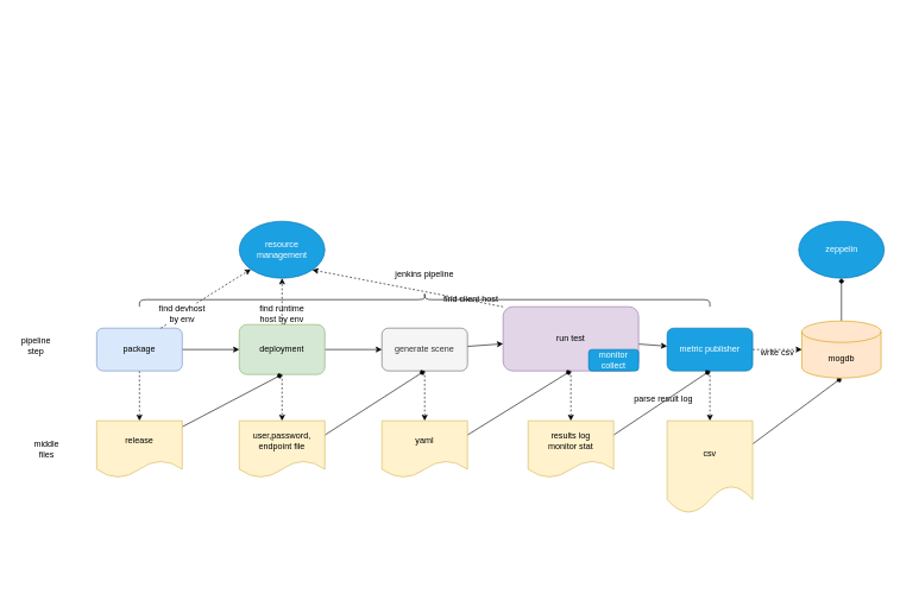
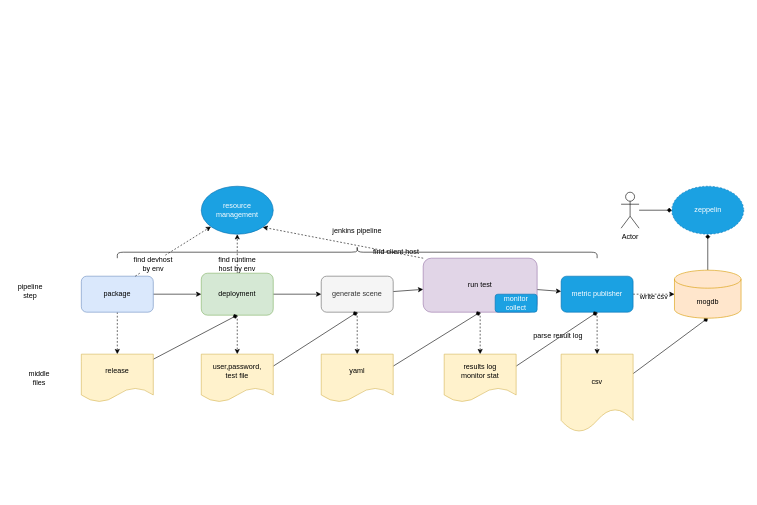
  <mxCell id="0" />
  <mxCell id="1" parent="0" />
  <mxCell id="2" value="" style="edgeStyle=none;rounded=0;orthogonalLoop=1;jettySize=auto;html=1;" edge="1" parent="1" source="5" target="9"><mxGeometry relative="1" as="geometry" /></mxCell>
  <mxCell id="3" value="" style="edgeStyle=none;rounded=0;orthogonalLoop=1;jettySize=auto;html=1;dashed=1;" edge="1" parent="1" source="5" target="21"><mxGeometry relative="1" as="geometry"><mxPoint x="195" y="600" as="targetPoint" /></mxGeometry></mxCell>
  <mxCell id="4" style="edgeStyle=none;rounded=0;orthogonalLoop=1;jettySize=auto;html=1;exitX=0.75;exitY=0;exitDx=0;exitDy=0;dashed=1;startArrow=none;startFill=0;endArrow=classic;endFill=1;" edge="1" parent="1" source="41" target="39"><mxGeometry relative="1" as="geometry" /></mxCell>
  <mxCell id="5" value="package" style="rounded=1;whiteSpace=wrap;html=1;fillColor=#dae8fc;strokeColor=#6c8ebf;" vertex="1" parent="1"><mxGeometry x="135" y="460" width="120" height="60" as="geometry" /></mxCell>
  <mxCell id="6" value="" style="edgeStyle=none;rounded=0;orthogonalLoop=1;jettySize=auto;html=1;" edge="1" parent="1" source="9" target="12"><mxGeometry relative="1" as="geometry" /></mxCell>
  <mxCell id="7" value="" style="edgeStyle=none;rounded=0;orthogonalLoop=1;jettySize=auto;html=1;dashed=1;" edge="1" parent="1" source="9" target="23"><mxGeometry relative="1" as="geometry" /></mxCell>
  <mxCell id="8" style="edgeStyle=none;rounded=0;orthogonalLoop=1;jettySize=auto;html=1;entryX=0.5;entryY=1;entryDx=0;entryDy=0;dashed=1;startArrow=none;startFill=0;endArrow=classic;endFill=1;" edge="1" parent="1" source="9" target="39"><mxGeometry relative="1" as="geometry" /></mxCell>
  <mxCell id="9" value="deployment" style="whiteSpace=wrap;html=1;rounded=1;fillColor=#d5e8d4;strokeColor=#82b366;" vertex="1" parent="1"><mxGeometry x="335" y="455" width="120" height="70" as="geometry" /></mxCell>
  <mxCell id="10" value="" style="edgeStyle=none;rounded=0;orthogonalLoop=1;jettySize=auto;html=1;" edge="1" parent="1" source="12" target="16"><mxGeometry relative="1" as="geometry" /></mxCell>
  <mxCell id="11" value="" style="edgeStyle=none;rounded=0;orthogonalLoop=1;jettySize=auto;html=1;dashed=1;" edge="1" parent="1" source="12" target="25"><mxGeometry relative="1" as="geometry" /></mxCell>
  <mxCell id="12" value="generate scene" style="whiteSpace=wrap;html=1;rounded=1;fillColor=#f5f5f5;fontColor=#333333;strokeColor=#666666;" vertex="1" parent="1"><mxGeometry x="535" y="460" width="120" height="60" as="geometry" /></mxCell>
  <mxCell id="13" value="" style="edgeStyle=none;rounded=0;orthogonalLoop=1;jettySize=auto;html=1;" edge="1" parent="1" source="16" target="19"><mxGeometry relative="1" as="geometry" /></mxCell>
  <mxCell id="14" value="" style="edgeStyle=none;rounded=0;orthogonalLoop=1;jettySize=auto;html=1;dashed=1;" edge="1" parent="1" source="16" target="27"><mxGeometry relative="1" as="geometry" /></mxCell>
  <mxCell id="15" style="edgeStyle=none;rounded=0;orthogonalLoop=1;jettySize=auto;html=1;exitX=0;exitY=0;exitDx=0;exitDy=0;entryX=1;entryY=1;entryDx=0;entryDy=0;dashed=1;startArrow=none;startFill=0;endArrow=classic;endFill=1;" edge="1" parent="1" source="16" target="39"><mxGeometry relative="1" as="geometry" /></mxCell>
  <mxCell id="16" value="run test" style="whiteSpace=wrap;html=1;rounded=1;fillColor=#e1d5e7;strokeColor=#9673a6;" vertex="1" parent="1"><mxGeometry x="705" y="430" width="190" height="90" as="geometry" /></mxCell>
  <mxCell id="17" value="" style="edgeStyle=none;rounded=0;orthogonalLoop=1;jettySize=auto;html=1;startArrow=none;startFill=0;endArrow=classic;endFill=1;dashed=1;" edge="1" parent="1" source="19" target="29"><mxGeometry relative="1" as="geometry" /></mxCell>
  <mxCell id="18" style="edgeStyle=none;rounded=0;orthogonalLoop=1;jettySize=auto;html=1;exitX=1;exitY=0.5;exitDx=0;exitDy=0;entryX=0;entryY=0.5;entryDx=0;entryDy=0;entryPerimeter=0;dashed=1;startArrow=none;startFill=0;endArrow=classic;endFill=1;" edge="1" parent="1" source="19" target="31"><mxGeometry relative="1" as="geometry" /></mxCell>
  <mxCell id="19" value="metric publisher" style="whiteSpace=wrap;html=1;rounded=1;fillColor=#1ba1e2;fontColor=#ffffff;strokeColor=#006EAF;" vertex="1" parent="1"><mxGeometry x="935" y="460" width="120" height="60" as="geometry" /></mxCell>
  <mxCell id="20" style="edgeStyle=none;rounded=0;orthogonalLoop=1;jettySize=auto;html=1;entryX=0.5;entryY=1;entryDx=0;entryDy=0;startArrow=none;startFill=0;endArrow=diamond;endFill=1;" edge="1" parent="1" source="21" target="9"><mxGeometry relative="1" as="geometry" /></mxCell>
  <mxCell id="21" value="release" style="shape=document;whiteSpace=wrap;html=1;boundedLbl=1;fillColor=#fff2cc;strokeColor=#d6b656;" vertex="1" parent="1"><mxGeometry x="135" y="590" width="120" height="80" as="geometry" /></mxCell>
  <mxCell id="22" style="edgeStyle=none;rounded=0;orthogonalLoop=1;jettySize=auto;html=1;exitX=1;exitY=0.25;exitDx=0;exitDy=0;entryX=0.5;entryY=1;entryDx=0;entryDy=0;startArrow=none;startFill=0;endArrow=diamond;endFill=1;" edge="1" parent="1" source="23" target="12"><mxGeometry relative="1" as="geometry" /></mxCell>
- <mxCell id="23" value="user,password,&lt;br&gt;endpoint file" style="shape=document;whiteSpace=wrap;html=1;boundedLbl=1;rounded=1;fillColor=#fff2cc;strokeColor=#d6b656;" vertex="1" parent="1"><mxGeometry x="335" y="590" width="120" height="80" as="geometry" /></mxCell>
+ <mxCell id="23" value="user,password,&lt;br&gt;test file" style="shape=document;whiteSpace=wrap;html=1;boundedLbl=1;rounded=1;fillColor=#fff2cc;strokeColor=#d6b656;" vertex="1" parent="1"><mxGeometry x="335" y="590" width="120" height="80" as="geometry" /></mxCell>
  <mxCell id="24" style="edgeStyle=none;rounded=0;orthogonalLoop=1;jettySize=auto;html=1;exitX=1;exitY=0.25;exitDx=0;exitDy=0;entryX=0.5;entryY=1;entryDx=0;entryDy=0;startArrow=none;startFill=0;endArrow=diamond;endFill=1;" edge="1" parent="1" source="25" target="16"><mxGeometry relative="1" as="geometry" /></mxCell>
  <mxCell id="25" value="yaml" style="shape=document;whiteSpace=wrap;html=1;boundedLbl=1;rounded=1;fillColor=#fff2cc;strokeColor=#d6b656;" vertex="1" parent="1"><mxGeometry x="535" y="590" width="120" height="80" as="geometry" /></mxCell>
  <mxCell id="26" style="edgeStyle=none;rounded=0;orthogonalLoop=1;jettySize=auto;html=1;exitX=1;exitY=0.25;exitDx=0;exitDy=0;entryX=0.5;entryY=1;entryDx=0;entryDy=0;startArrow=none;startFill=0;endArrow=diamond;endFill=1;" edge="1" parent="1" source="27" target="19"><mxGeometry relative="1" as="geometry" /></mxCell>
  <mxCell id="27" value="results log&lt;br&gt;monitor stat" style="shape=document;whiteSpace=wrap;html=1;boundedLbl=1;rounded=1;fillColor=#fff2cc;strokeColor=#d6b656;" vertex="1" parent="1"><mxGeometry x="740" y="590" width="120" height="80" as="geometry" /></mxCell>
  <mxCell id="28" style="edgeStyle=none;rounded=0;orthogonalLoop=1;jettySize=auto;html=1;exitX=1;exitY=0.25;exitDx=0;exitDy=0;entryX=0.5;entryY=1;entryDx=0;entryDy=0;entryPerimeter=0;startArrow=none;startFill=0;endArrow=diamond;endFill=1;" edge="1" parent="1" source="29" target="31"><mxGeometry relative="1" as="geometry" /></mxCell>
  <mxCell id="29" value="csv" style="shape=document;whiteSpace=wrap;html=1;boundedLbl=1;rounded=1;fillColor=#fff2cc;strokeColor=#d6b656;" vertex="1" parent="1"><mxGeometry x="935" y="590" width="120" height="130" as="geometry" /></mxCell>
  <mxCell id="30" value="" style="edgeStyle=none;rounded=0;orthogonalLoop=1;jettySize=auto;html=1;startArrow=none;startFill=0;endArrow=diamond;endFill=1;" edge="1" parent="1" source="31" target="32"><mxGeometry relative="1" as="geometry" /></mxCell>
  <mxCell id="31" value="mogdb" style="shape=cylinder3;whiteSpace=wrap;html=1;boundedLbl=1;backgroundOutline=1;size=15;fillColor=#ffe6cc;strokeColor=#d79b00;" vertex="1" parent="1"><mxGeometry x="1124" y="450" width="111" height="80" as="geometry" /></mxCell>
- <mxCell id="32" value="zeppelin" style="ellipse;whiteSpace=wrap;html=1;fillColor=#1ba1e2;fontColor=#ffffff;strokeColor=#006EAF;" vertex="1" parent="1"><mxGeometry x="1119.5" y="310" width="120" height="80" as="geometry" /></mxCell>
+ <mxCell id="32" value="zeppelin" style="ellipse;whiteSpace=wrap;html=1;fillColor=#1ba1e2;fontColor=#ffffff;strokeColor=#006EAF;dashed=1;" vertex="1" parent="1"><mxGeometry x="1119.5" y="310" width="120" height="80" as="geometry" /></mxCell>
+ <mxCell id="33" value="" style="edgeStyle=none;rounded=0;orthogonalLoop=1;jettySize=auto;html=1;startArrow=none;startFill=0;endArrow=diamond;endFill=1;" edge="1" parent="1" source="34" target="32"><mxGeometry relative="1" as="geometry" /></mxCell>
+ <mxCell id="34" value="Actor" style="shape=umlActor;verticalLabelPosition=bottom;verticalAlign=top;html=1;outlineConnect=0;gradientColor=none;" vertex="1" parent="1"><mxGeometry x="1035" y="320" width="30" height="60" as="geometry" /></mxCell>
  <mxCell id="35" value="" style="shape=curlyBracket;whiteSpace=wrap;html=1;rounded=1;gradientColor=none;rotation=90;" vertex="1" parent="1"><mxGeometry x="585" y="20" width="20" height="800" as="geometry" /></mxCell>
  <mxCell id="36" value="jenkins pipeline" style="text;html=1;strokeColor=none;fillColor=none;align=center;verticalAlign=middle;whiteSpace=wrap;rounded=0;" vertex="1" parent="1"><mxGeometry x="515" y="370" width="160" height="30" as="geometry" /></mxCell>
  <mxCell id="37" value="pipeline step" style="text;html=1;strokeColor=none;fillColor=none;align=center;verticalAlign=middle;whiteSpace=wrap;rounded=0;" vertex="1" parent="1"><mxGeometry x="20" y="470" width="60" height="30" as="geometry" /></mxCell>
  <mxCell id="38" value="middle files" style="text;html=1;strokeColor=none;fillColor=none;align=center;verticalAlign=middle;whiteSpace=wrap;rounded=0;" vertex="1" parent="1"><mxGeometry x="35" y="615" width="60" height="30" as="geometry" /></mxCell>
  <mxCell id="39" value="resource management" style="ellipse;whiteSpace=wrap;html=1;fillColor=#1ba1e2;fontColor=#ffffff;strokeColor=#006EAF;" vertex="1" parent="1"><mxGeometry x="335" y="310" width="120" height="80" as="geometry" /></mxCell>
  <mxCell id="40" value="find runtime host by env" style="text;html=1;strokeColor=none;fillColor=none;align=center;verticalAlign=middle;whiteSpace=wrap;rounded=0;" vertex="1" parent="1"><mxGeometry x="350" y="425" width="90" height="30" as="geometry" /></mxCell>
  <mxCell id="41" value="find devhost by env" style="text;html=1;strokeColor=none;fillColor=none;align=center;verticalAlign=middle;whiteSpace=wrap;rounded=0;" vertex="1" parent="1"><mxGeometry x="215" y="425" width="80" height="30" as="geometry" /></mxCell>
  <mxCell id="42" value="" style="edgeStyle=none;rounded=0;orthogonalLoop=1;jettySize=auto;html=1;exitX=0.75;exitY=0;exitDx=0;exitDy=0;dashed=1;startArrow=none;startFill=0;endArrow=none;endFill=1;" edge="1" parent="1" source="5" target="41"><mxGeometry relative="1" as="geometry"><mxPoint x="225" y="460" as="sourcePoint" /><mxPoint x="351.945" y="377.859" as="targetPoint" /></mxGeometry></mxCell>
  <mxCell id="43" value="find client host" style="text;html=1;strokeColor=none;fillColor=none;align=center;verticalAlign=middle;whiteSpace=wrap;rounded=0;" vertex="1" parent="1"><mxGeometry x="615" y="405" width="90" height="30" as="geometry" /></mxCell>
  <mxCell id="44" value="parse result log" style="text;html=1;strokeColor=none;fillColor=none;align=center;verticalAlign=middle;whiteSpace=wrap;rounded=0;" vertex="1" parent="1"><mxGeometry x="885" y="544" width="90" height="30" as="geometry" /></mxCell>
  <mxCell id="45" value="write csv" style="text;html=1;strokeColor=none;fillColor=none;align=center;verticalAlign=middle;whiteSpace=wrap;rounded=0;" vertex="1" parent="1"><mxGeometry x="1045" y="480" width="90" height="30" as="geometry" /></mxCell>
  <mxCell id="46" value="monitor collect" style="whiteSpace=wrap;html=1;rounded=1;fillColor=#1ba1e2;fontColor=#ffffff;strokeColor=#006EAF;" vertex="1" parent="1"><mxGeometry x="825" y="490" width="70" height="30" as="geometry" /></mxCell>
